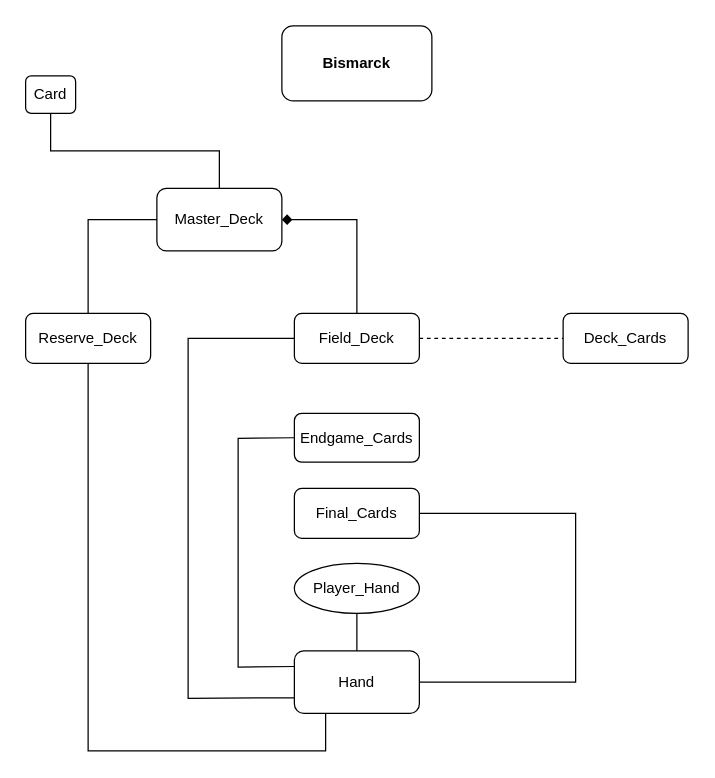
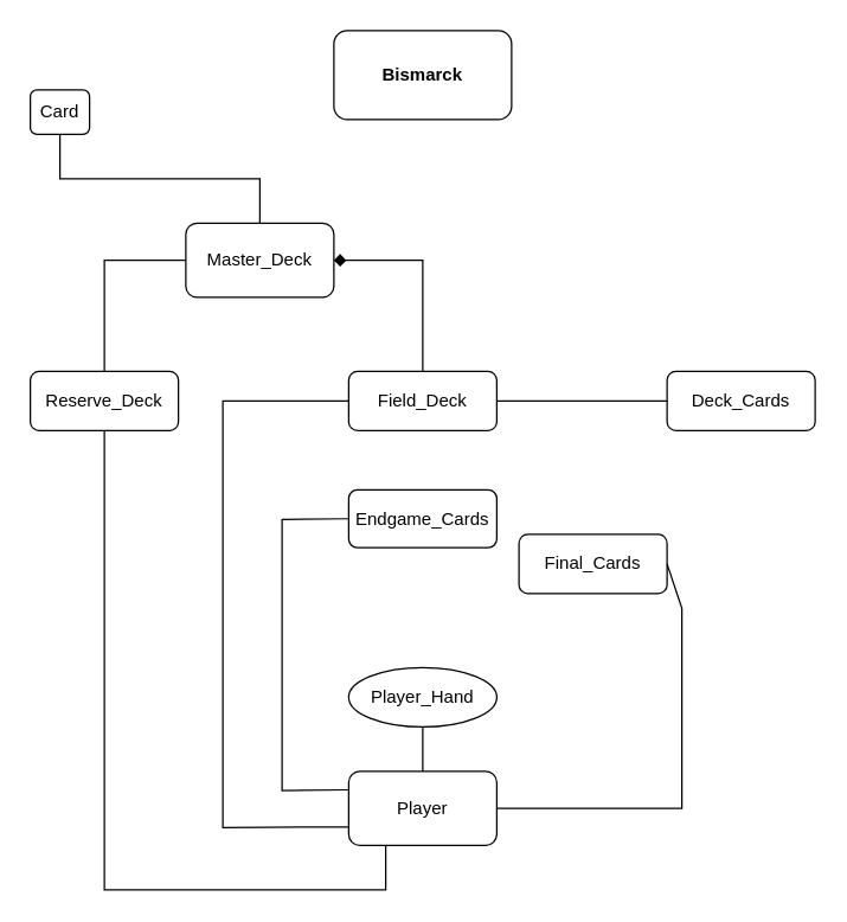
  <mxCell id="0" />
  <mxCell id="1" parent="0" />
  <mxCell id="2" value="&lt;b&gt;Bismarck&lt;/b&gt;" style="rounded=1;whiteSpace=wrap;html=1;" vertex="1" parent="1"><mxGeometry x="225" y="20" width="120" height="60" as="geometry" /></mxCell>
  <mxCell id="3" value="&lt;div&gt;Reserve_Deck&lt;br&gt;&lt;/div&gt;" style="rounded=1;whiteSpace=wrap;html=1;" vertex="1" parent="1"><mxGeometry x="20" y="250" width="100" height="40" as="geometry" /></mxCell>
- <mxCell id="4" value="Hand" style="rounded=1;whiteSpace=wrap;html=1;" vertex="1" parent="1"><mxGeometry x="235" y="520" width="100" height="50" as="geometry" /></mxCell>
+ <mxCell id="4" value="Player" style="rounded=1;whiteSpace=wrap;html=1;" vertex="1" parent="1"><mxGeometry x="235" y="520" width="100" height="50" as="geometry" /></mxCell>
  <mxCell id="5" value="Field_Deck" style="rounded=1;whiteSpace=wrap;html=1;" vertex="1" parent="1"><mxGeometry x="235" y="250" width="100" height="40" as="geometry" /></mxCell>
  <mxCell id="6" value="Player_Hand" style="ellipse;whiteSpace=wrap;html=1;" vertex="1" parent="1"><mxGeometry x="235" y="450" width="100" height="40" as="geometry" /></mxCell>
- <mxCell id="7" value="&lt;div&gt;Final_Cards&lt;/div&gt;" style="rounded=1;whiteSpace=wrap;html=1;" vertex="1" parent="1"><mxGeometry x="235" y="390" width="100" height="40" as="geometry" /></mxCell>
+ <mxCell id="7" value="&lt;div&gt;Final_Cards&lt;/div&gt;" style="rounded=1;whiteSpace=wrap;html=1;" vertex="1" parent="1"><mxGeometry x="350" y="360" width="100" height="40" as="geometry" /></mxCell>
  <mxCell id="8" value="Endgame_Cards" style="rounded=1;whiteSpace=wrap;html=1;" vertex="1" parent="1"><mxGeometry x="235" y="330" width="100" height="39" as="geometry" /></mxCell>
  <mxCell id="9" value="Deck_Cards" style="rounded=1;whiteSpace=wrap;html=1;" vertex="1" parent="1"><mxGeometry x="450" y="250" width="100" height="40" as="geometry" /></mxCell>
  <mxCell id="10" value="" style="endArrow=none;html=1;rounded=0;exitX=1;exitY=0.5;exitDx=0;exitDy=0;entryX=1;entryY=0.5;entryDx=0;entryDy=0;" edge="1" parent="1" source="4" target="7"><mxGeometry width="50" height="50" relative="1" as="geometry"><mxPoint x="420" y="530" as="sourcePoint" /><mxPoint x="470" y="480" as="targetPoint" /><Array as="points"><mxPoint x="460" y="545" /><mxPoint x="460" y="410" /></Array></mxGeometry></mxCell>
  <mxCell id="11" value="" style="endArrow=none;html=1;rounded=0;exitX=0;exitY=0.25;exitDx=0;exitDy=0;entryX=0;entryY=0.5;entryDx=0;entryDy=0;" edge="1" parent="1" source="4" target="8"><mxGeometry width="50" height="50" relative="1" as="geometry"><mxPoint x="345" y="555" as="sourcePoint" /><mxPoint x="470" y="420" as="targetPoint" /><Array as="points"><mxPoint x="190" y="533" /><mxPoint x="190" y="350" /></Array></mxGeometry></mxCell>
  <mxCell id="12" value="" style="endArrow=none;html=1;rounded=0;entryX=0.5;entryY=1;entryDx=0;entryDy=0;exitX=0.5;exitY=0;exitDx=0;exitDy=0;" edge="1" parent="1" source="4" target="6"><mxGeometry width="50" height="50" relative="1" as="geometry"><mxPoint x="160" y="480" as="sourcePoint" /><mxPoint x="210" y="430" as="targetPoint" /></mxGeometry></mxCell>
  <mxCell id="13" value="" style="endArrow=none;html=1;rounded=0;entryX=0.25;entryY=1;entryDx=0;entryDy=0;exitX=0.5;exitY=1;exitDx=0;exitDy=0;" edge="1" parent="1" source="3" target="4"><mxGeometry width="50" height="50" relative="1" as="geometry"><mxPoint x="80" y="310" as="sourcePoint" /><mxPoint x="310" y="650" as="targetPoint" /><Array as="points"><mxPoint x="70" y="600" /><mxPoint x="260" y="600" /></Array></mxGeometry></mxCell>
  <mxCell id="14" value="&lt;div&gt;Master_Deck&lt;/div&gt;" style="rounded=1;whiteSpace=wrap;html=1;" vertex="1" parent="1"><mxGeometry x="125" y="150" width="100" height="50" as="geometry" /></mxCell>
  <mxCell id="15" value="Card" style="rounded=1;whiteSpace=wrap;html=1;" vertex="1" parent="1"><mxGeometry x="20" y="60" width="40" height="30" as="geometry" /></mxCell>
  <mxCell id="16" value="" style="endArrow=none;html=1;rounded=0;exitX=0;exitY=0.75;exitDx=0;exitDy=0;entryX=0;entryY=0.5;entryDx=0;entryDy=0;" edge="1" parent="1" source="4" target="5"><mxGeometry width="50" height="50" relative="1" as="geometry"><mxPoint x="150" y="590" as="sourcePoint" /><mxPoint x="150" y="350" as="targetPoint" /><Array as="points"><mxPoint x="150" y="558" /><mxPoint x="150" y="270" /></Array></mxGeometry></mxCell>
  <mxCell id="17" value="" style="endArrow=none;html=1;rounded=0;entryX=0.5;entryY=0;entryDx=0;entryDy=0;exitX=0.5;exitY=1;exitDx=0;exitDy=0;" edge="1" parent="1" source="15" target="14"><mxGeometry width="50" height="50" relative="1" as="geometry"><mxPoint x="-200" y="400" as="sourcePoint" /><mxPoint x="-150" y="350" as="targetPoint" /><Array as="points"><mxPoint x="40" y="120" /><mxPoint x="175" y="120" /></Array></mxGeometry></mxCell>
  <mxCell id="18" value="" style="endArrow=none;html=1;rounded=0;exitX=0.5;exitY=0;exitDx=0;exitDy=0;entryX=0;entryY=0.5;entryDx=0;entryDy=0;" edge="1" parent="1" source="3" target="14"><mxGeometry width="50" height="50" relative="1" as="geometry"><mxPoint x="50" y="210" as="sourcePoint" /><mxPoint x="100" y="160" as="targetPoint" /><Array as="points"><mxPoint x="70" y="175" /></Array></mxGeometry></mxCell>
  <mxCell id="19" value="" style="endArrow=diamond;html=1;rounded=0;entryX=1;entryY=0.5;entryDx=0;entryDy=0;exitX=0.5;exitY=0;exitDx=0;exitDy=0;" edge="1" parent="1" source="5" target="14"><mxGeometry width="50" height="50" relative="1" as="geometry"><mxPoint x="310" y="360" as="sourcePoint" /><mxPoint x="360" y="310" as="targetPoint" /><Array as="points"><mxPoint x="285" y="175" /></Array></mxGeometry></mxCell>
- <mxCell id="20" value="" style="endArrow=none;html=1;rounded=0;entryX=0;entryY=0.5;entryDx=0;entryDy=0;exitX=1;exitY=0.5;exitDx=0;exitDy=0;dashed=1;" edge="1" parent="1" source="5" target="9"><mxGeometry width="50" height="50" relative="1" as="geometry"><mxPoint x="400" y="360" as="sourcePoint" /><mxPoint x="450" y="310" as="targetPoint" /></mxGeometry></mxCell>
+ <mxCell id="20" value="" style="endArrow=none;html=1;rounded=0;entryX=0;entryY=0.5;entryDx=0;entryDy=0;exitX=1;exitY=0.5;exitDx=0;exitDy=0;" edge="1" parent="1" source="5" target="9"><mxGeometry width="50" height="50" relative="1" as="geometry"><mxPoint x="400" y="360" as="sourcePoint" /><mxPoint x="450" y="310" as="targetPoint" /></mxGeometry></mxCell>
